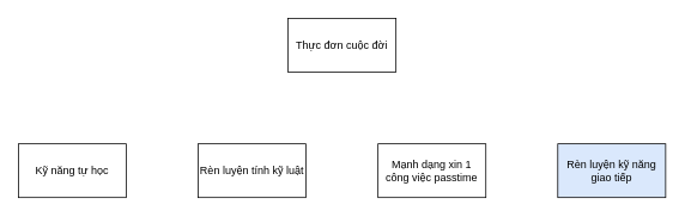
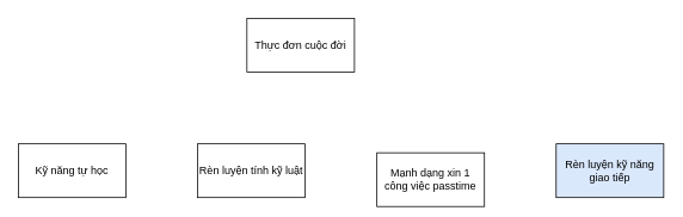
  <mxCell id="0" />
  <mxCell id="1" parent="0" />
- <mxCell id="2" value="Thực đơn cuộc đời" style="rounded=0;whiteSpace=wrap;html=1;" vertex="1" parent="1"><mxGeometry x="320" y="20" width="120" height="60" as="geometry" /></mxCell>
+ <mxCell id="2" value="Thực đơn cuộc đời" style="rounded=0;whiteSpace=wrap;html=1;" vertex="1" parent="1"><mxGeometry x="275" y="20" width="120" height="60" as="geometry" /></mxCell>
  <mxCell id="3" value="Kỹ năng tự học" style="rounded=0;whiteSpace=wrap;html=1;" vertex="1" parent="1"><mxGeometry x="20" y="160" width="120" height="60" as="geometry" /></mxCell>
  <mxCell id="4" value="Rèn luyện tính kỹ luật" style="rounded=0;whiteSpace=wrap;html=1;" vertex="1" parent="1"><mxGeometry x="220" y="160" width="120" height="60" as="geometry" /></mxCell>
- <mxCell id="5" value="Mạnh dạng xin 1 công việc passtime" style="rounded=0;whiteSpace=wrap;html=1;" vertex="1" parent="1"><mxGeometry x="420" y="160" width="120" height="60" as="geometry" /></mxCell>
+ <mxCell id="5" value="Mạnh dạng xin 1 công việc passtime" style="rounded=0;whiteSpace=wrap;html=1;" vertex="1" parent="1"><mxGeometry x="420" y="170" width="120" height="60" as="geometry" /></mxCell>
  <mxCell id="6" value="Rèn luyện kỹ năng giao tiếp" style="rounded=0;whiteSpace=wrap;html=1;fillColor=#dae8fc;" vertex="1" parent="1"><mxGeometry x="620" y="160" width="120" height="60" as="geometry" /></mxCell>
